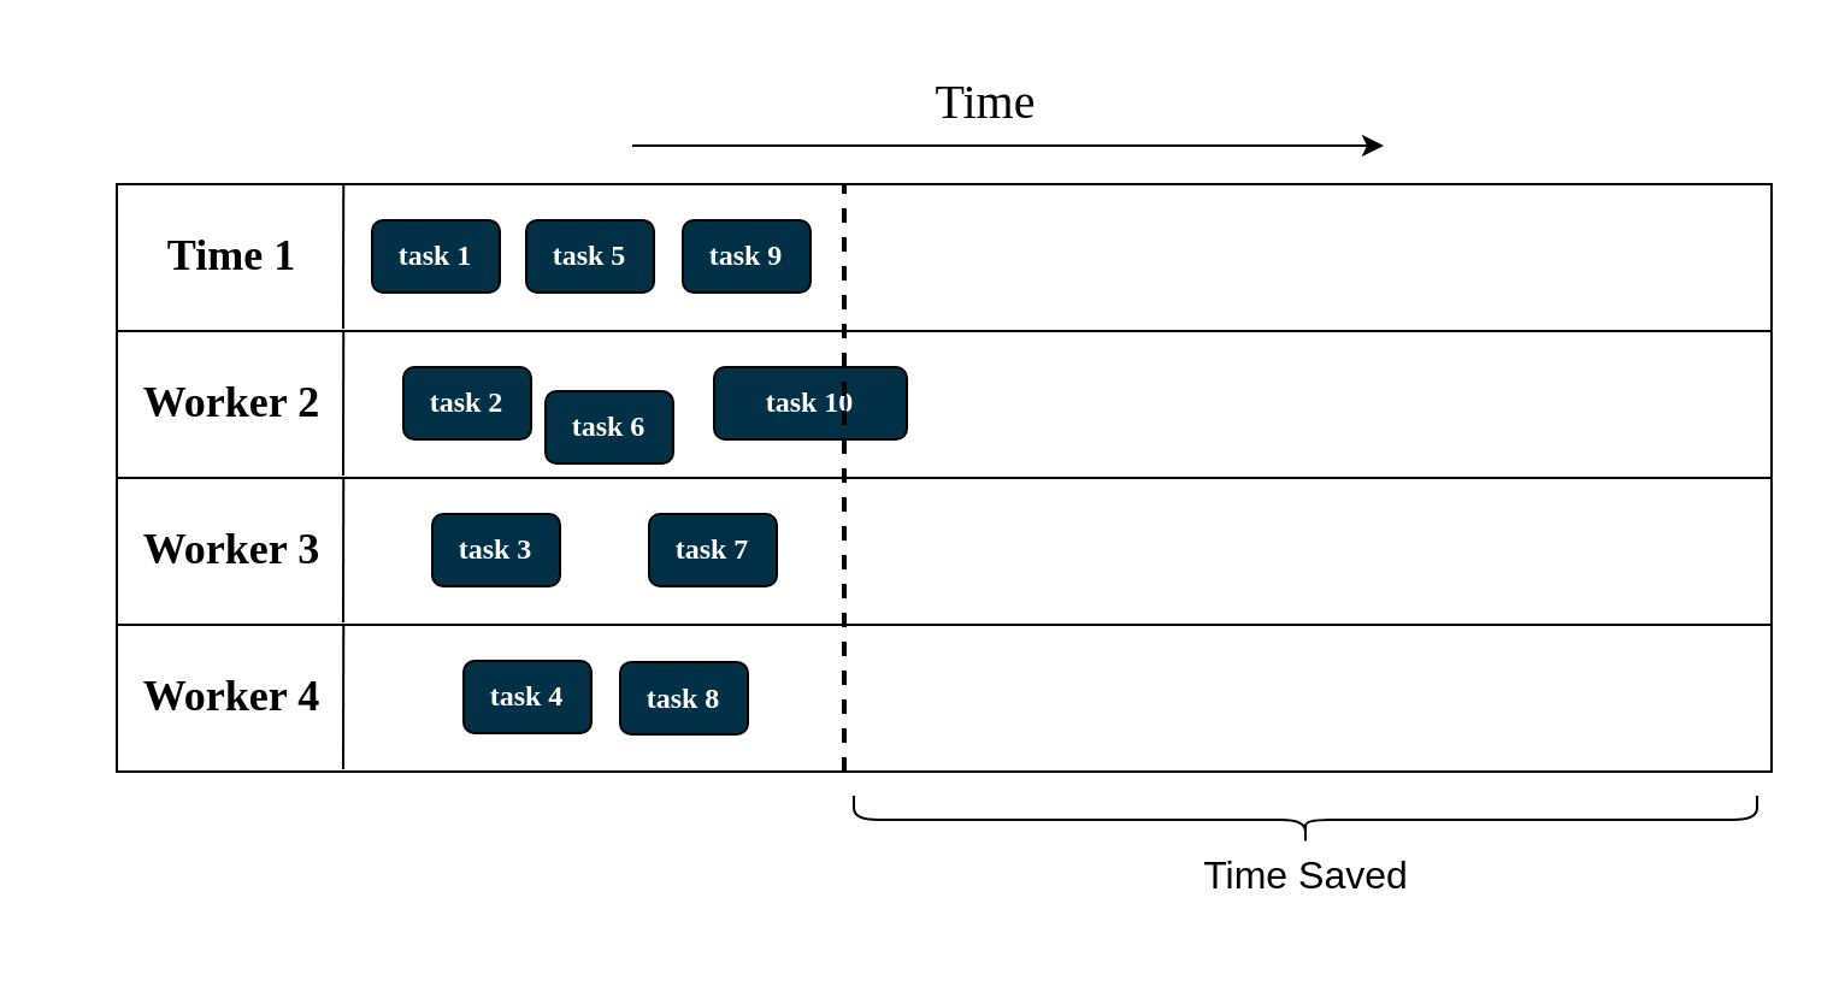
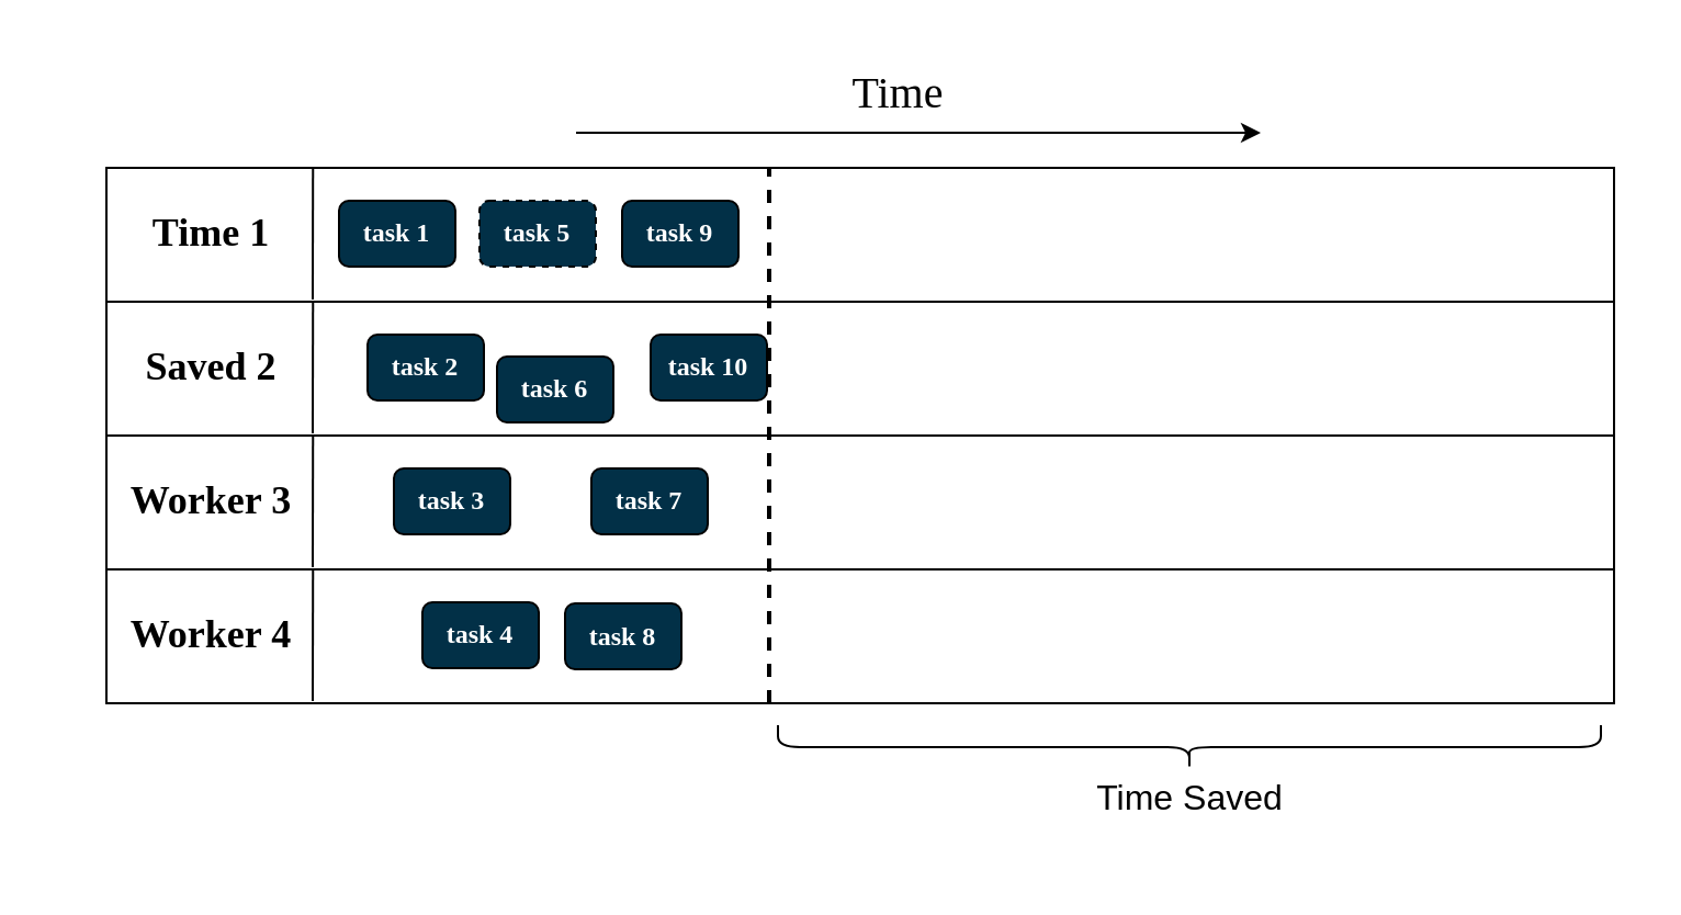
  <mxCell id="0" />
  <mxCell id="1" parent="0" />
  <mxCell id="2" value="" style="rounded=0;whiteSpace=wrap;html=1;strokeColor=none;fillColor=none;" parent="1" vertex="1"><mxGeometry x="20" y="20" width="724" height="375" as="geometry" /></mxCell>
  <mxCell id="3" value="" style="rounded=0;whiteSpace=wrap;html=1;" parent="1" vertex="1"><mxGeometry x="48" y="76" width="687" height="61" as="geometry" /></mxCell>
  <mxCell id="4" value="&lt;font style=&quot;font-size: 18px;&quot; face=&quot;Times New Roman&quot;&gt;&lt;b&gt;Time 1&lt;/b&gt;&lt;br&gt;&lt;/font&gt;" style="text;html=1;strokeColor=none;fillColor=none;align=center;verticalAlign=middle;whiteSpace=wrap;rounded=0;" parent="1" vertex="1"><mxGeometry x="45" y="91" width="102" height="30" as="geometry" /></mxCell>
  <mxCell id="5" value="" style="endArrow=none;html=1;rounded=0;entryX=0.137;entryY=0;entryDx=0;entryDy=0;entryPerimeter=0;" parent="1" target="3" edge="1"><mxGeometry width="50" height="50" relative="1" as="geometry"><mxPoint x="142" y="136" as="sourcePoint" /><mxPoint x="141.003" y="77.32" as="targetPoint" /></mxGeometry></mxCell>
  <mxCell id="6" value="&lt;font color=&quot;#ffffff&quot; face=&quot;Times New Roman&quot;&gt;&lt;b&gt;task 1&lt;/b&gt;&lt;/font&gt;" style="rounded=1;whiteSpace=wrap;html=1;fillColor=#023047;" parent="1" vertex="1"><mxGeometry x="154" y="91" width="53" height="30" as="geometry" /></mxCell>
- <mxCell id="7" value="&lt;font color=&quot;#ffffff&quot; face=&quot;Times New Roman&quot;&gt;&lt;b&gt;task 5&lt;/b&gt;&lt;/font&gt;" style="rounded=1;whiteSpace=wrap;html=1;fillColor=#023047;" parent="1" vertex="1"><mxGeometry x="218" y="91" width="53" height="30" as="geometry" /></mxCell>
+ <mxCell id="7" value="&lt;font color=&quot;#ffffff&quot; face=&quot;Times New Roman&quot;&gt;&lt;b&gt;task 5&lt;/b&gt;&lt;/font&gt;" style="rounded=1;whiteSpace=wrap;html=1;fillColor=#023047;dashed=1;" parent="1" vertex="1"><mxGeometry x="218" y="91" width="53" height="30" as="geometry" /></mxCell>
  <mxCell id="8" value="&lt;font color=&quot;#ffffff&quot; face=&quot;Times New Roman&quot;&gt;&lt;b&gt;task 9&lt;br&gt;&lt;/b&gt;&lt;/font&gt;" style="rounded=1;whiteSpace=wrap;html=1;fillColor=#023047;" parent="1" vertex="1"><mxGeometry x="283" y="91" width="53" height="30" as="geometry" /></mxCell>
  <mxCell id="9" value="" style="rounded=0;whiteSpace=wrap;html=1;" parent="1" vertex="1"><mxGeometry x="48" y="137" width="687" height="61" as="geometry" /></mxCell>
- <mxCell id="10" value="&lt;font style=&quot;font-size: 18px;&quot; face=&quot;Times New Roman&quot;&gt;&lt;b&gt;Worker 2&lt;/b&gt;&lt;br&gt;&lt;/font&gt;" style="text;html=1;strokeColor=none;fillColor=none;align=center;verticalAlign=middle;whiteSpace=wrap;rounded=0;" parent="1" vertex="1"><mxGeometry x="45" y="152" width="102" height="30" as="geometry" /></mxCell>
+ <mxCell id="10" value="&lt;font style=&quot;font-size: 18px;&quot; face=&quot;Times New Roman&quot;&gt;&lt;b&gt;Saved 2&lt;/b&gt;&lt;br&gt;&lt;/font&gt;" style="text;html=1;strokeColor=none;fillColor=none;align=center;verticalAlign=middle;whiteSpace=wrap;rounded=0;" parent="1" vertex="1"><mxGeometry x="45" y="152" width="102" height="30" as="geometry" /></mxCell>
  <mxCell id="11" value="" style="endArrow=none;html=1;rounded=0;entryX=0.137;entryY=0;entryDx=0;entryDy=0;entryPerimeter=0;" parent="1" target="9" edge="1"><mxGeometry width="50" height="50" relative="1" as="geometry"><mxPoint x="142" y="197" as="sourcePoint" /><mxPoint x="141.003" y="138.32" as="targetPoint" /></mxGeometry></mxCell>
  <mxCell id="12" value="&lt;font color=&quot;#ffffff&quot; face=&quot;Times New Roman&quot;&gt;&lt;b&gt;task 2&lt;/b&gt;&lt;/font&gt;" style="rounded=1;whiteSpace=wrap;html=1;fillColor=#023047;" parent="1" vertex="1"><mxGeometry x="167" y="152" width="53" height="30" as="geometry" /></mxCell>
  <mxCell id="13" value="&lt;font color=&quot;#ffffff&quot; face=&quot;Times New Roman&quot;&gt;&lt;b&gt;task 6&lt;/b&gt;&lt;/font&gt;" style="rounded=1;whiteSpace=wrap;html=1;fillColor=#023047;" parent="1" vertex="1"><mxGeometry x="226" y="162" width="53" height="30" as="geometry" /></mxCell>
- <mxCell id="14" value="&lt;font color=&quot;#ffffff&quot; face=&quot;Times New Roman&quot;&gt;&lt;b&gt;task 10&lt;br&gt;&lt;/b&gt;&lt;/font&gt;" style="rounded=1;whiteSpace=wrap;html=1;fillColor=#023047;" parent="1" vertex="1"><mxGeometry x="296" y="152" width="80" height="30" as="geometry" /></mxCell>
+ <mxCell id="14" value="&lt;font color=&quot;#ffffff&quot; face=&quot;Times New Roman&quot;&gt;&lt;b&gt;task 10&lt;br&gt;&lt;/b&gt;&lt;/font&gt;" style="rounded=1;whiteSpace=wrap;html=1;fillColor=#023047;" parent="1" vertex="1"><mxGeometry x="296" y="152" width="53" height="30" as="geometry" /></mxCell>
  <mxCell id="15" value="" style="rounded=0;whiteSpace=wrap;html=1;" parent="1" vertex="1"><mxGeometry x="48" y="198" width="687" height="61" as="geometry" /></mxCell>
  <mxCell id="16" value="&lt;font style=&quot;font-size: 18px;&quot; face=&quot;Times New Roman&quot;&gt;&lt;b&gt;Worker 3&lt;/b&gt;&lt;br&gt;&lt;/font&gt;" style="text;html=1;strokeColor=none;fillColor=none;align=center;verticalAlign=middle;whiteSpace=wrap;rounded=0;" parent="1" vertex="1"><mxGeometry x="45" y="213" width="102" height="30" as="geometry" /></mxCell>
  <mxCell id="17" value="" style="endArrow=none;html=1;rounded=0;entryX=0.137;entryY=0;entryDx=0;entryDy=0;entryPerimeter=0;" parent="1" target="15" edge="1"><mxGeometry width="50" height="50" relative="1" as="geometry"><mxPoint x="142" y="258" as="sourcePoint" /><mxPoint x="141.003" y="199.32" as="targetPoint" /></mxGeometry></mxCell>
  <mxCell id="18" value="&lt;font color=&quot;#ffffff&quot; face=&quot;Times New Roman&quot;&gt;&lt;b&gt;task 3&lt;/b&gt;&lt;/font&gt;" style="rounded=1;whiteSpace=wrap;html=1;fillColor=#023047;" parent="1" vertex="1"><mxGeometry x="179" y="213" width="53" height="30" as="geometry" /></mxCell>
  <mxCell id="19" value="&lt;font color=&quot;#ffffff&quot; face=&quot;Times New Roman&quot;&gt;&lt;b&gt;task 7&lt;/b&gt;&lt;/font&gt;" style="rounded=1;whiteSpace=wrap;html=1;fillColor=#023047;" parent="1" vertex="1"><mxGeometry x="269" y="213" width="53" height="30" as="geometry" /></mxCell>
  <mxCell id="20" value="" style="rounded=0;whiteSpace=wrap;html=1;" parent="1" vertex="1"><mxGeometry x="48" y="259" width="687" height="61" as="geometry" /></mxCell>
  <mxCell id="21" value="&lt;font style=&quot;font-size: 18px;&quot; face=&quot;Times New Roman&quot;&gt;&lt;b&gt;Worker 4&lt;/b&gt;&lt;br&gt;&lt;/font&gt;" style="text;html=1;strokeColor=none;fillColor=none;align=center;verticalAlign=middle;whiteSpace=wrap;rounded=0;" parent="1" vertex="1"><mxGeometry x="45" y="274" width="102" height="30" as="geometry" /></mxCell>
  <mxCell id="22" value="" style="endArrow=none;html=1;rounded=0;entryX=0.137;entryY=0;entryDx=0;entryDy=0;entryPerimeter=0;" parent="1" target="20" edge="1"><mxGeometry width="50" height="50" relative="1" as="geometry"><mxPoint x="142" y="319" as="sourcePoint" /><mxPoint x="141.003" y="260.32" as="targetPoint" /></mxGeometry></mxCell>
  <mxCell id="23" value="&lt;font color=&quot;#ffffff&quot; face=&quot;Times New Roman&quot;&gt;&lt;b&gt;task 4&lt;/b&gt;&lt;/font&gt;" style="rounded=1;whiteSpace=wrap;html=1;fillColor=#023047;" parent="1" vertex="1"><mxGeometry x="192" y="274" width="53" height="30" as="geometry" /></mxCell>
  <mxCell id="24" value="&lt;font color=&quot;#ffffff&quot; face=&quot;Times New Roman&quot;&gt;&lt;b&gt;task 8&lt;/b&gt;&lt;/font&gt;" style="rounded=1;whiteSpace=wrap;html=1;fillColor=#023047;" parent="1" vertex="1"><mxGeometry x="257" y="274.5" width="53" height="30" as="geometry" /></mxCell>
  <mxCell id="25" value="Time" style="text;html=1;strokeColor=none;fillColor=none;align=center;verticalAlign=middle;whiteSpace=wrap;rounded=0;fontFamily=Times New Roman;fontSize=20;horizontal=1;" parent="1" vertex="1"><mxGeometry x="379" y="26" width="60" height="30" as="geometry" /></mxCell>
  <mxCell id="26" value="" style="endArrow=classic;html=1;rounded=0;fontSize=24;fontFamily=Times New Roman;" parent="1" edge="1"><mxGeometry width="50" height="50" relative="1" as="geometry"><mxPoint x="262" y="60" as="sourcePoint" /><mxPoint x="574" y="60" as="targetPoint" /></mxGeometry></mxCell>
  <mxCell id="27" value="" style="endArrow=none;html=1;rounded=0;dashed=1;strokeWidth=2;" parent="1" edge="1"><mxGeometry width="50" height="50" relative="1" as="geometry"><mxPoint x="350" y="320" as="sourcePoint" /><mxPoint x="350" y="76" as="targetPoint" /></mxGeometry></mxCell>
  <mxCell id="28" value="" style="shape=curlyBracket;whiteSpace=wrap;html=1;rounded=1;labelPosition=left;verticalLabelPosition=middle;align=right;verticalAlign=middle;direction=north;" parent="1" vertex="1"><mxGeometry x="354" y="330" width="375" height="20" as="geometry" /></mxCell>
  <mxCell id="29" value="&lt;font style=&quot;font-size: 16px;&quot;&gt;Time Saved&lt;/font&gt;" style="text;html=1;strokeColor=none;fillColor=none;align=center;verticalAlign=middle;whiteSpace=wrap;rounded=0;" parent="1" vertex="1"><mxGeometry x="468.5" y="348" width="146" height="30" as="geometry" /></mxCell>
